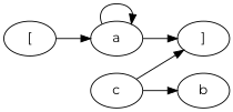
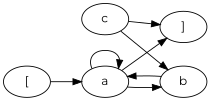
  digraph {
    fontname=Montserrat
    rankdir=LR
    node [fontname=Montserrat]
    edge [fontname=Montserrat]
    n1 [label="["]
    n2 [label=a]
    n3 [label="]"]
    n4 [label=b]
    n5 [label=c]
    n1 -> n2
    n2 -> n2
    n2 -> n3
+   n2 -> n4
+   n4 -> n2
    n5 -> n3
    n5 -> n4
  }
